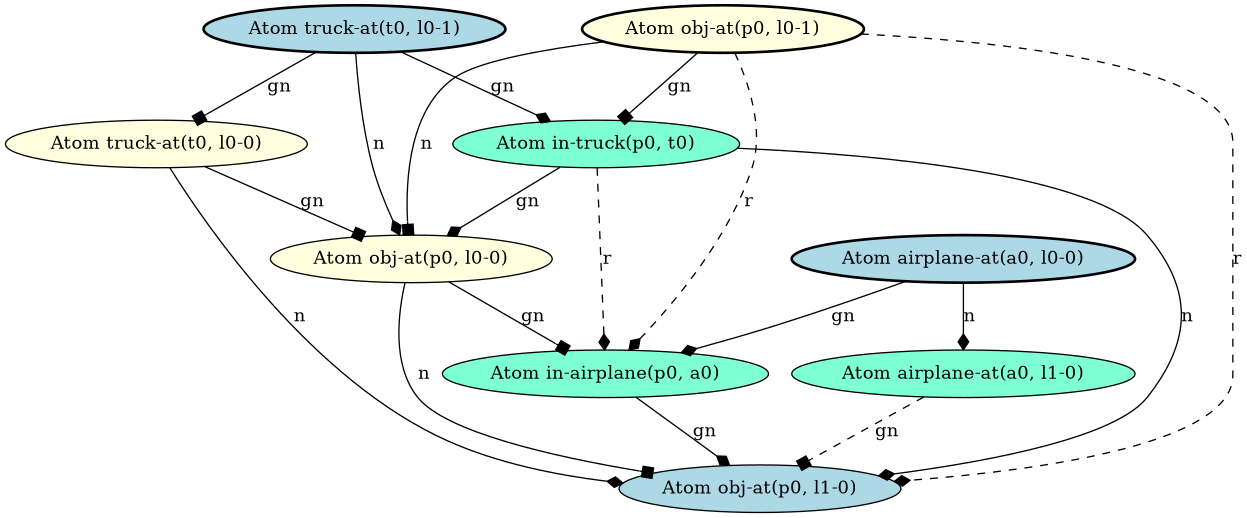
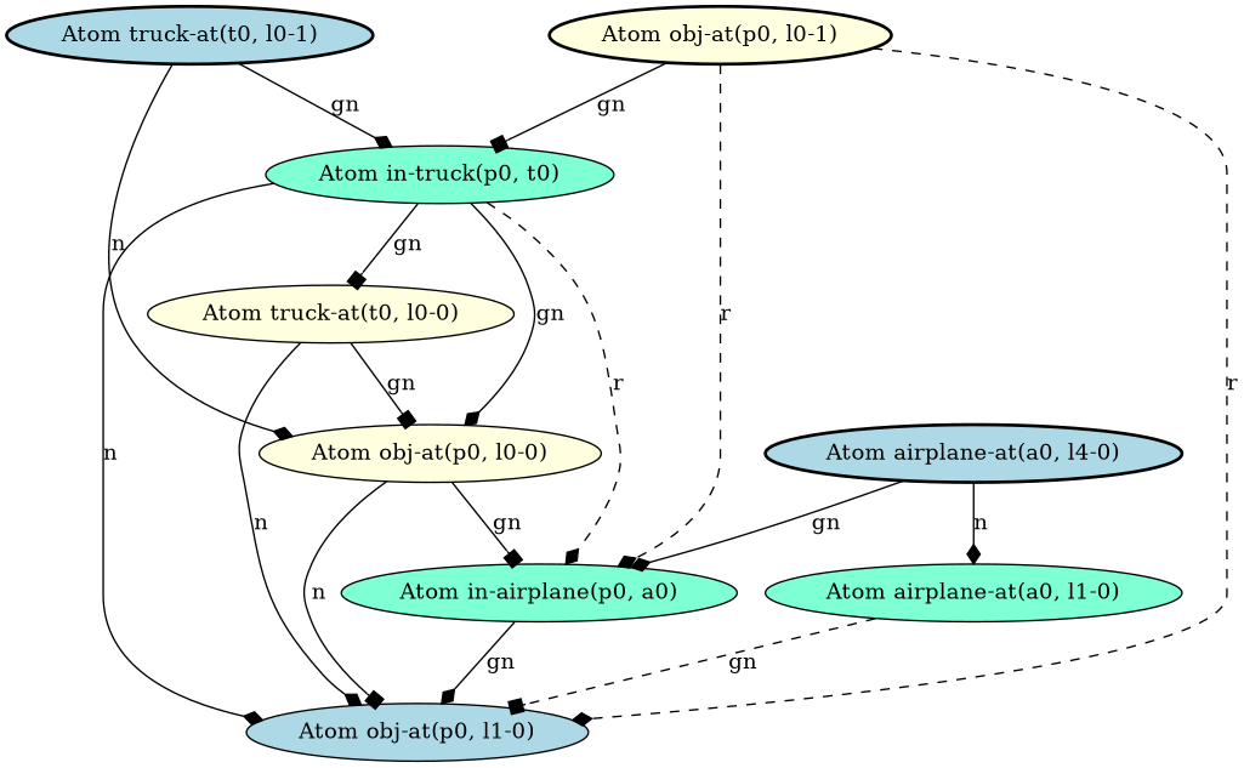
  digraph {
    node [fillcolor=lightblue style=filled]
    edge [arrowhead=diamond]
    n1 [label="Atom obj-at(p0, l1-0)"]
    n2 [fillcolor=lightyellow label="Atom truck-at(t0, l0-0)"]
    n3 [fillcolor=lightyellow label="Atom obj-at(p0, l0-0)"]
    n4 [fillcolor=aquamarine label="Atom in-airplane(p0, a0)"]
    n5 [label="Atom truck-at(t0, l0-1)" style="bold,filled"]
    n6 [fillcolor=aquamarine label="Atom in-truck(p0, t0)"]
-   n7 [label="Atom airplane-at(a0, l0-0)" style="bold,filled"]
+   n7 [label="Atom airplane-at(a0, l4-0)" style="bold,filled"]
    n8 [fillcolor=aquamarine label="Atom airplane-at(a0, l1-0)"]
    n9 [fillcolor=lightyellow label="Atom obj-at(p0, l0-1)" style="bold,filled"]
    n2 -> n1 [label=n]
    n2 -> n3 [arrowhead=box label=gn]
    n3 -> n1 [arrowhead=box label=n]
    n3 -> n4 [arrowhead=box label=gn]
    n4 -> n1 [label=gn]
-   n5 -> n2 [arrowhead=box label=gn]
+   n6 -> n2 [arrowhead=box label=gn]
    n5 -> n3 [label=n]
    n5 -> n6 [label=gn]
    n6 -> n1 [label=n]
    n6 -> n3 [label=gn]
    n6 -> n4 [label=r style=dashed]
    n7 -> n4 [label=gn]
    n7 -> n8 [label=n]
    n8 -> n1 [arrowhead=box label=gn style=dashed]
    n9 -> n1 [label=r style=dashed]
-   n9 -> n3 [arrowhead=box label=n]
    n9 -> n4 [label=r style=dashed]
    n9 -> n6 [arrowhead=box label=gn]
  }
